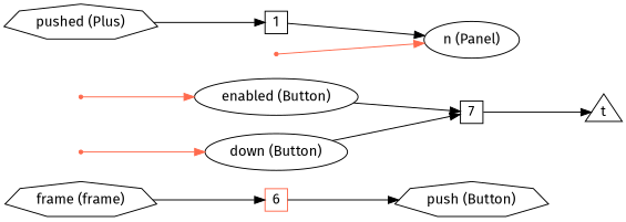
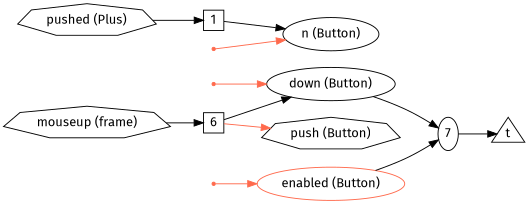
  digraph {
    fontname="Fira Sans"
    rankdir=LR
    node [fontname="Fira Sans"]
    edge [fontname="Fira Sans"]
-   n1 [label="frame (frame)" shape=septagon]
-   n2 [fixedsize=true label=6 shape=square width=0.3 color="#ff6a4d"]
+   n1 [label="mouseup (frame)" shape=septagon]
+   n2 [fixedsize=true label=6 shape=square width=0.3]
    n3 [label="down (Button)"]
    n4 [label="push (Button)" shape=septagon]
-   n5 [fixedsize=true label=7 shape=square width=0.3]
+   n5 [fixedsize=true label=7 shape=ellipse width=0.3]
    t [fixedsize=true shape=triangle width=0.5]
-   n7 [label="enabled (Button)"]
+   n7 [label="enabled (Button)" color="#ff6a4d"]
    n8 [label="pushed (Plus)" shape=septagon]
    n9 [fixedsize=true label=1 shape=square width=0.3]
-   n10 [label="n (Panel)"]
+   n10 [label="n (Button)"]
    init_down [color="#ff6a4d" shape=point]
    init_enabled [color="#ff6a4d" shape=point]
    init_n [color="#ff6a4d" shape=point]
    n1 -> n2
-   n2 -> n4
+   n2 -> n3
+   n2 -> n4 [color="#ff6a4d"]
    n3 -> n5
    n5 -> t
    n7 -> n5
    n8 -> n9
    n9 -> n10
    init_down -> n3 [color="#ff6a4d"]
    init_enabled -> n7 [color="#ff6a4d"]
    init_n -> n10 [color="#ff6a4d"]
  }
